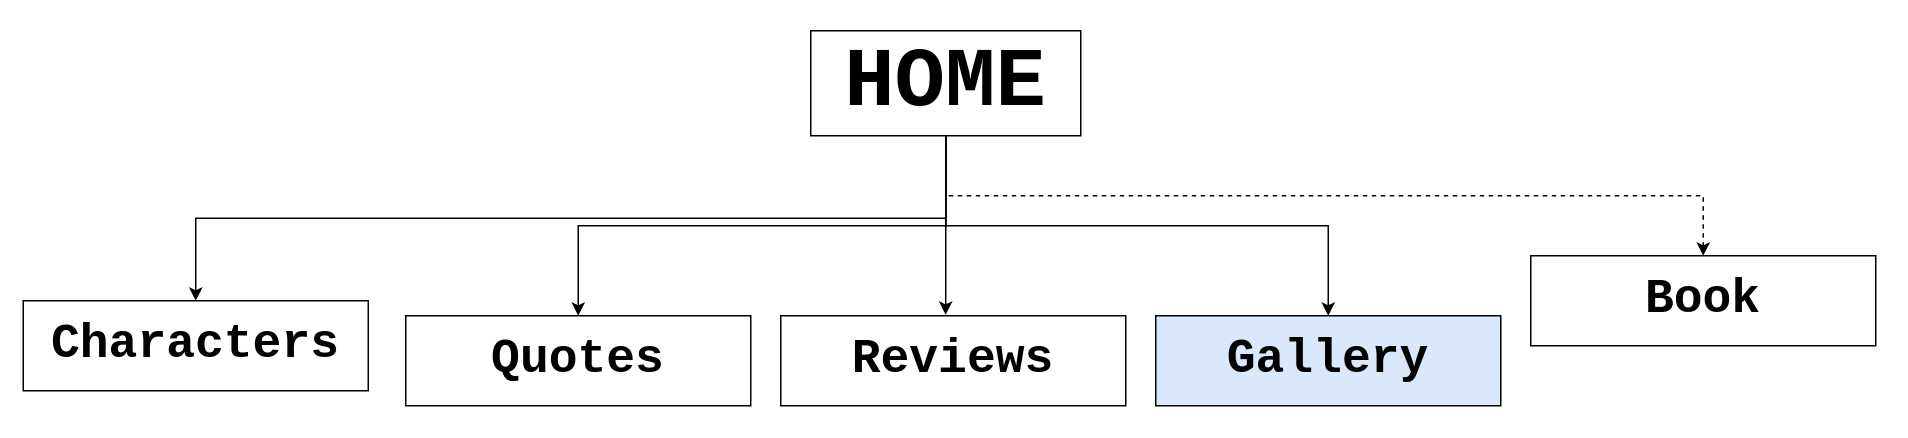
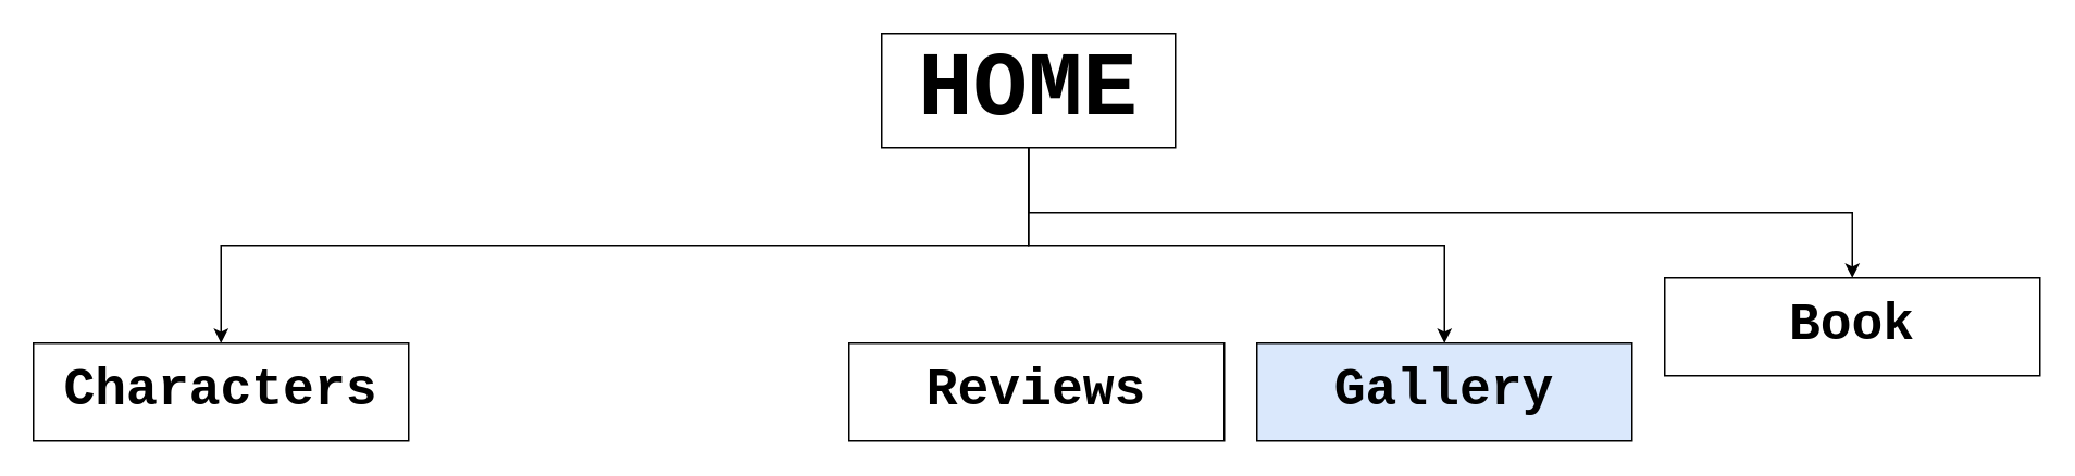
  <mxCell id="0" />
  <mxCell id="1" parent="0" />
  <mxCell id="2" style="edgeStyle=elbowEdgeStyle;rounded=0;orthogonalLoop=1;jettySize=auto;html=1;entryX=0.5;entryY=0;entryDx=0;entryDy=0;fontFamily=Courier New;fontSize=32;elbow=vertical;" edge="1" parent="1" source="7" target="9"><mxGeometry relative="1" as="geometry" /></mxCell>
- <mxCell id="3" style="edgeStyle=elbowEdgeStyle;rounded=0;orthogonalLoop=1;jettySize=auto;elbow=vertical;html=1;fontFamily=Courier New;fontSize=32;dashed=1;" edge="1" parent="1" source="7" target="8"><mxGeometry relative="1" as="geometry" /></mxCell>
- <mxCell id="4" style="edgeStyle=elbowEdgeStyle;rounded=0;orthogonalLoop=1;jettySize=auto;elbow=vertical;html=1;entryX=0.5;entryY=0;entryDx=0;entryDy=0;fontFamily=Courier New;fontSize=32;" edge="1" parent="1" source="7" target="10"><mxGeometry relative="1" as="geometry" /></mxCell>
- <mxCell id="5" style="edgeStyle=elbowEdgeStyle;rounded=0;orthogonalLoop=1;jettySize=auto;elbow=vertical;html=1;entryX=0.478;entryY=-0.01;entryDx=0;entryDy=0;fontFamily=Courier New;fontSize=32;entryPerimeter=0;" edge="1" parent="1" source="7" target="11"><mxGeometry relative="1" as="geometry"><Array as="points"><mxPoint x="630" y="190" /><mxPoint x="630" y="180" /></Array></mxGeometry></mxCell>
+ <mxCell id="3" style="edgeStyle=elbowEdgeStyle;rounded=0;orthogonalLoop=1;jettySize=auto;elbow=vertical;html=1;fontFamily=Courier New;fontSize=32;" edge="1" parent="1" source="7" target="8"><mxGeometry relative="1" as="geometry" /></mxCell>
  <mxCell id="6" style="edgeStyle=elbowEdgeStyle;rounded=0;orthogonalLoop=1;jettySize=auto;elbow=vertical;html=1;entryX=0.5;entryY=0;entryDx=0;entryDy=0;fontFamily=Courier New;fontSize=32;" edge="1" parent="1" source="7" target="12"><mxGeometry relative="1" as="geometry" /></mxCell>
  <mxCell id="7" value="&lt;font size=&quot;1&quot; style=&quot;&quot; face=&quot;Courier New&quot;&gt;&lt;b style=&quot;font-size: 56px;&quot;&gt;HOME&lt;/b&gt;&lt;/font&gt;" style="rounded=0;whiteSpace=wrap;html=1;" vertex="1" parent="1"><mxGeometry x="540" y="20" width="180" height="70" as="geometry" /></mxCell>
  <mxCell id="8" value="&lt;font size=&quot;1&quot; style=&quot;&quot; face=&quot;Courier New&quot;&gt;&lt;b style=&quot;font-size: 32px;&quot;&gt;Book&lt;/b&gt;&lt;/font&gt;" style="rounded=0;whiteSpace=wrap;html=1;" vertex="1" parent="1"><mxGeometry x="1020" y="170" width="230" height="60" as="geometry" /></mxCell>
- <mxCell id="9" value="&lt;font size=&quot;1&quot; style=&quot;&quot; face=&quot;Courier New&quot;&gt;&lt;b style=&quot;font-size: 32px;&quot;&gt;Characters&lt;/b&gt;&lt;/font&gt;" style="rounded=0;whiteSpace=wrap;html=1;" vertex="1" parent="1"><mxGeometry x="15" y="200" width="230" height="60" as="geometry" /></mxCell>
- <mxCell id="10" value="&lt;font face=&quot;Courier New&quot;&gt;&lt;span style=&quot;font-size: 32px;&quot;&gt;&lt;b&gt;Quotes&lt;/b&gt;&lt;/span&gt;&lt;/font&gt;" style="rounded=0;whiteSpace=wrap;html=1;" vertex="1" parent="1"><mxGeometry x="270" y="210" width="230" height="60" as="geometry" /></mxCell>
+ <mxCell id="9" value="&lt;font size=&quot;1&quot; style=&quot;&quot; face=&quot;Courier New&quot;&gt;&lt;b style=&quot;font-size: 32px;&quot;&gt;Characters&lt;/b&gt;&lt;/font&gt;" style="rounded=0;whiteSpace=wrap;html=1;" vertex="1" parent="1"><mxGeometry x="20" y="210" width="230" height="60" as="geometry" /></mxCell>
  <mxCell id="11" value="&lt;font size=&quot;1&quot; style=&quot;&quot; face=&quot;Courier New&quot;&gt;&lt;b style=&quot;font-size: 32px;&quot;&gt;Reviews&lt;/b&gt;&lt;/font&gt;" style="rounded=0;whiteSpace=wrap;html=1;" vertex="1" parent="1"><mxGeometry x="520" y="210" width="230" height="60" as="geometry" /></mxCell>
  <mxCell id="12" value="&lt;font size=&quot;1&quot; style=&quot;&quot; face=&quot;Courier New&quot;&gt;&lt;b style=&quot;font-size: 32px;&quot;&gt;Gallery&lt;/b&gt;&lt;/font&gt;" style="rounded=0;whiteSpace=wrap;html=1;fillColor=#dae8fc;" vertex="1" parent="1"><mxGeometry x="770" y="210" width="230" height="60" as="geometry" /></mxCell>
